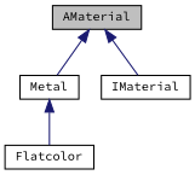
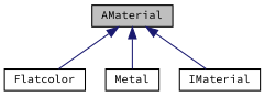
  digraph {
    fontname="Source Code Pro"
    node [color=black fillcolor=white fontname="Source Code Pro" fontsize=10 shape=record style=filled]
    edge [color=midnightblue dir=back fontname="Source Code Pro" fontsize=10 labelfontname=Helvetica labelfontsize=10 style=solid]
    n1 [fillcolor=grey75 fontcolor=black height=0.2 label=AMaterial width=0.4]
    n2 [height=0.2 label=Flatcolor width=0.4]
    n3 [height=0.2 label=Metal width=0.4]
    n4 [height=0.2 label=IMaterial width=0.4]
-   n3 -> n2
+   n1 -> n2
    n1 -> n3
    n1 -> n4
  }
